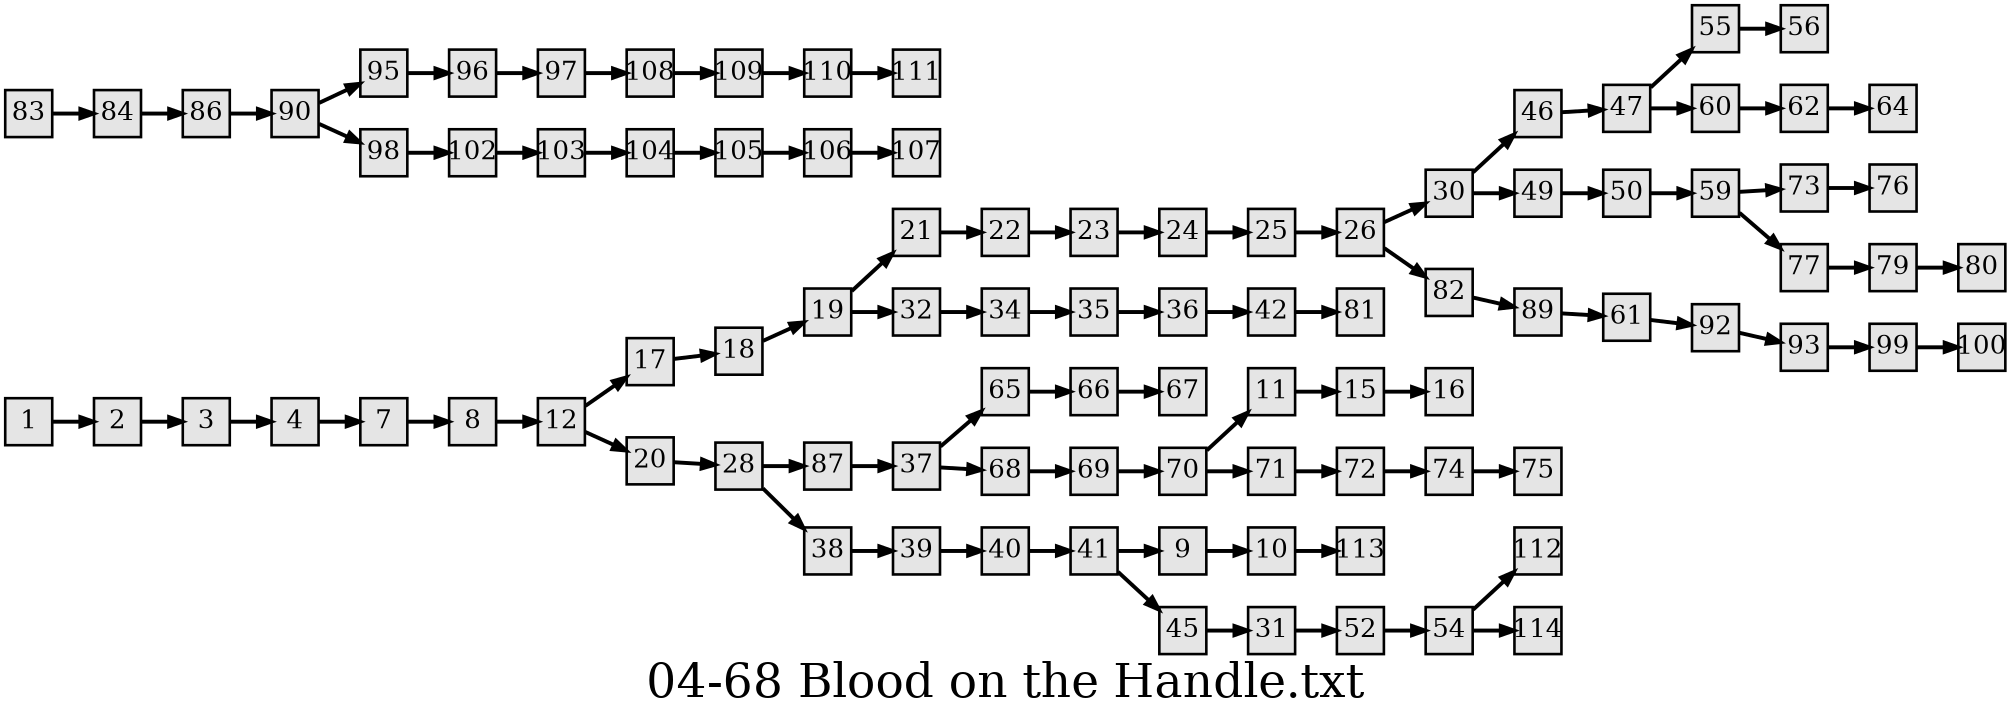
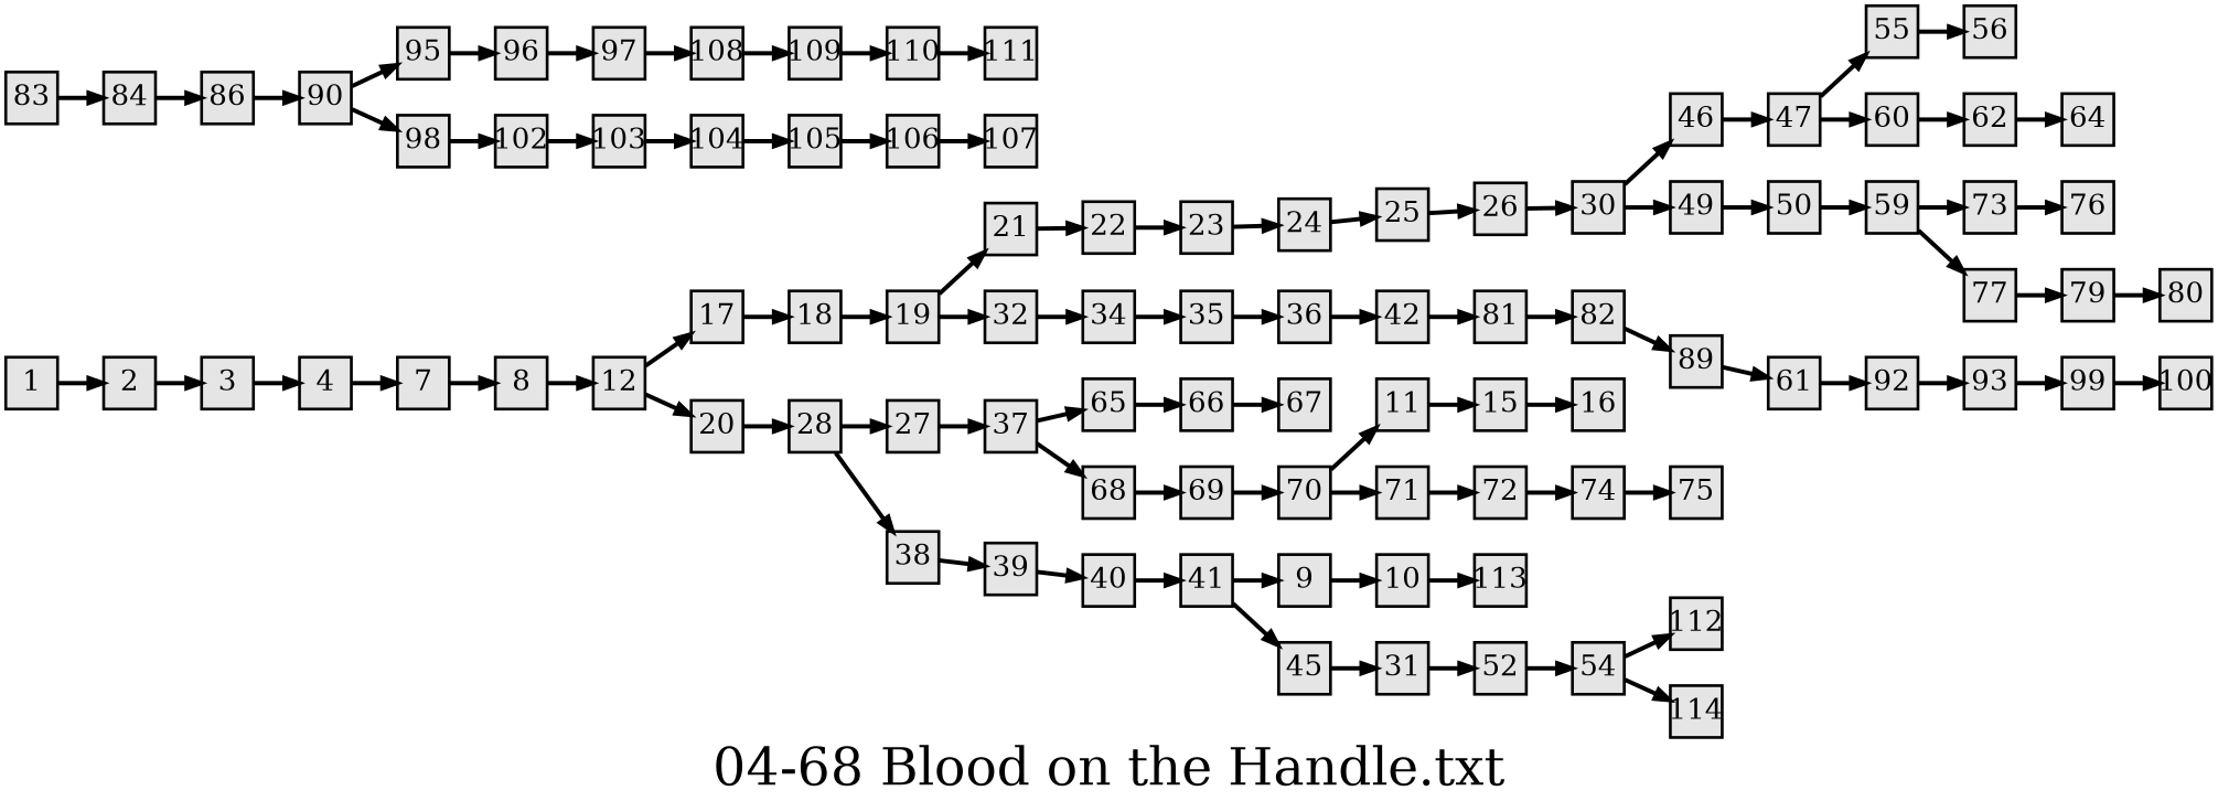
  digraph {
    fontsize=36
    label="04-68 Blood on the Handle.txt"
    nodesep=0.35
    ordering=out
    rankdir=LR
    ranksep=0.45
    node [fillcolor=grey90 fixedsize=true fontsize=20 labelfloat=true margin="0,0" penwidth=2 regular=true shape=rect style=filled]
    edge [fontsize=12 labelfloat=true penwidth=3]
    1
    2
    3
    4
    7
    8
    12
    17
    20
    18
    28
    9
    10
    113
    11
    15
    16
    19
-   27 [label=87]
+   27
    38
    21
    32
    22
    34
    23
    35
    37
    39
    24
    25
    26
    30
    46
    49
    47
    50
    65
    68
    66
    69
    40
    55
    60
    59
    36
    42
    81
    82
    83
    84
    67
    70
    41
    45
    n55 [label=31]
    52
    89
    86
    54
    56
    62
    64
    73
    77
    76
    79
    112
    114
    80
    71
    72
    74
    75
    n74 [label=61]
    92
    90
    95
    98
    96
    102
    93
    97
    103
    99
    100
    108
    109
    110
    104
    105
    106
    107
    111
    1 -> 2
    2 -> 3
    3 -> 4
    4 -> 7
    7 -> 8
    8 -> 12
    12 -> 17
    12 -> 20
    17 -> 18
    20 -> 28
    18 -> 19
    28 -> 27
    28 -> 38
    9 -> 10
    10 -> 113
    11 -> 15
    15 -> 16
    19 -> 21
    19 -> 32
    27 -> 37
    38 -> 39
    21 -> 22
    32 -> 34
    22 -> 23
    34 -> 35
    23 -> 24
    35 -> 36
    37 -> 65
    37 -> 68
    39 -> 40
    24 -> 25
    25 -> 26
    26 -> 30
    30 -> 46
    30 -> 49
    46 -> 47
    49 -> 50
    47 -> 55
    47 -> 60
    50 -> 59
    65 -> 66
    68 -> 69
    66 -> 67
    69 -> 70
    40 -> 41
    55 -> 56
    60 -> 62
    59 -> 73
    59 -> 77
    36 -> 42
    42 -> 81
-   26 -> 82
+   81 -> 82
    82 -> 89
    83 -> 84
    84 -> 86
    70 -> 11
    70 -> 71
    41 -> 9
    41 -> 45
    45 -> n55
    n55 -> 52
    52 -> 54
    89 -> n74
    86 -> 90
    54 -> 112
    54 -> 114
    62 -> 64
    73 -> 76
    77 -> 79
    79 -> 80
    71 -> 72
    72 -> 74
    74 -> 75
    n74 -> 92
    92 -> 93
    90 -> 95
    90 -> 98
    95 -> 96
    98 -> 102
    96 -> 97
    102 -> 103
    93 -> 99
    97 -> 108
    103 -> 104
    99 -> 100
    108 -> 109
    109 -> 110
    110 -> 111
    104 -> 105
    105 -> 106
    106 -> 107
  }
